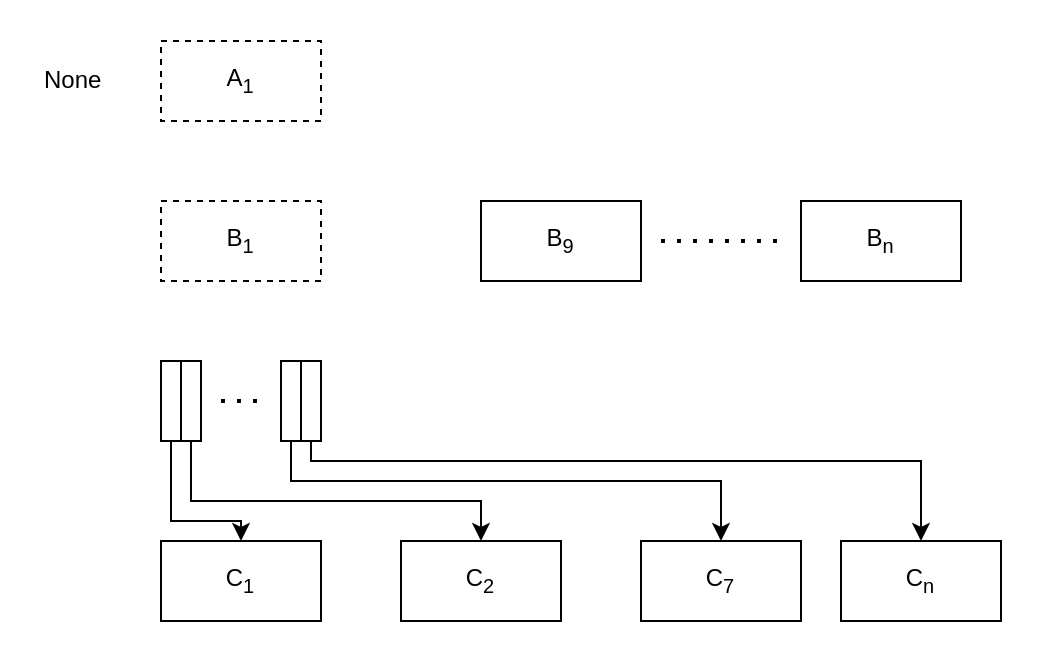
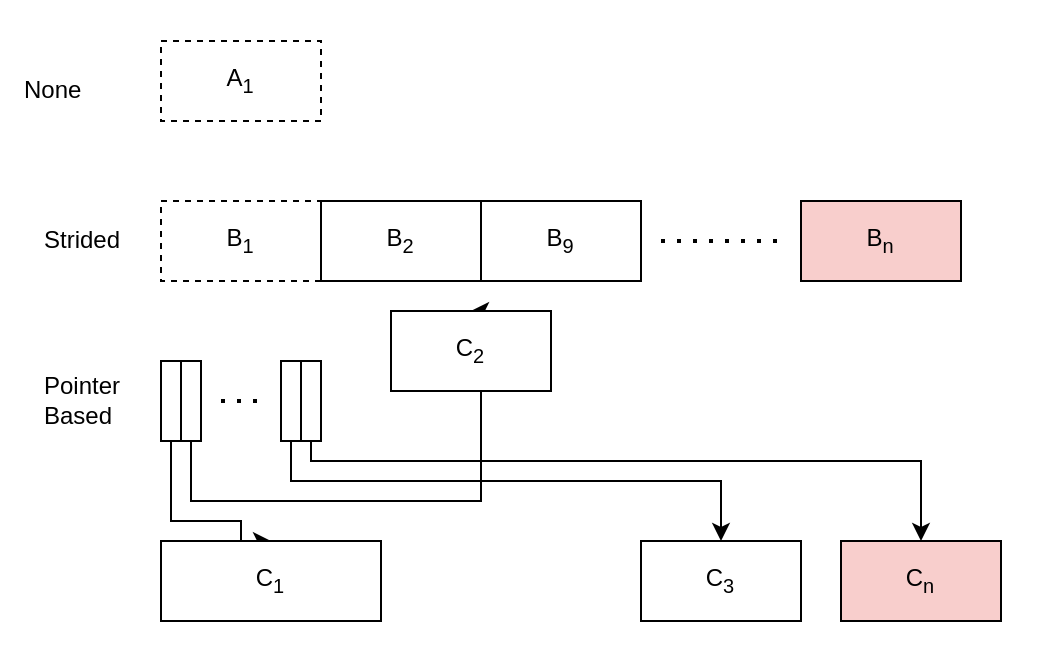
  <mxCell id="0" />
  <mxCell id="1" parent="0" />
  <mxCell id="2" value="A&lt;sub&gt;1&lt;/sub&gt;" style="rounded=0;whiteSpace=wrap;html=1;dashed=1;" vertex="1" parent="1"><mxGeometry x="80" y="20" width="80" height="40" as="geometry" /></mxCell>
  <mxCell id="3" value="B&lt;sub&gt;1&lt;/sub&gt;" style="rounded=0;whiteSpace=wrap;html=1;dashed=1;" vertex="1" parent="1"><mxGeometry x="80" y="100" width="80" height="40" as="geometry" /></mxCell>
+ <mxCell id="4" value="B&lt;sub&gt;2&lt;/sub&gt;" style="rounded=0;whiteSpace=wrap;html=1;" vertex="1" parent="1"><mxGeometry x="160" y="100" width="80" height="40" as="geometry" /></mxCell>
  <mxCell id="5" value="B&lt;sub&gt;9&lt;/sub&gt;" style="rounded=0;whiteSpace=wrap;html=1;" vertex="1" parent="1"><mxGeometry x="240" y="100" width="80" height="40" as="geometry" /></mxCell>
- <mxCell id="6" value="B&lt;sub&gt;n&lt;/sub&gt;" style="rounded=0;whiteSpace=wrap;html=1;" vertex="1" parent="1"><mxGeometry x="400" y="100" width="80" height="40" as="geometry" /></mxCell>
+ <mxCell id="6" value="B&lt;sub&gt;n&lt;/sub&gt;" style="rounded=0;whiteSpace=wrap;html=1;fillColor=#f8cecc;" vertex="1" parent="1"><mxGeometry x="400" y="100" width="80" height="40" as="geometry" /></mxCell>
  <mxCell id="7" value="" style="endArrow=none;dashed=1;html=1;dashPattern=1 3;strokeWidth=2;rounded=0;" edge="1" parent="1"><mxGeometry width="50" height="50" relative="1" as="geometry"><mxPoint x="330" y="120" as="sourcePoint" /><mxPoint x="390" y="120" as="targetPoint" /></mxGeometry></mxCell>
  <mxCell id="8" style="edgeStyle=orthogonalEdgeStyle;rounded=0;orthogonalLoop=1;jettySize=auto;html=1;entryX=0.5;entryY=0;entryDx=0;entryDy=0;" edge="1" parent="1" source="9" target="10"><mxGeometry relative="1" as="geometry"><Array as="points"><mxPoint x="85" y="260" /><mxPoint x="120" y="260" /></Array></mxGeometry></mxCell>
  <mxCell id="9" value="" style="rounded=0;whiteSpace=wrap;html=1;" vertex="1" parent="1"><mxGeometry x="80" y="180" width="10" height="40" as="geometry" /></mxCell>
- <mxCell id="10" value="C&lt;sub&gt;1&lt;/sub&gt;" style="rounded=0;whiteSpace=wrap;html=1;" vertex="1" parent="1"><mxGeometry x="80" y="270" width="80" height="40" as="geometry" /></mxCell>
+ <mxCell id="10" value="C&lt;sub&gt;1&lt;/sub&gt;" style="rounded=0;whiteSpace=wrap;html=1;" vertex="1" parent="1"><mxGeometry x="80" y="270" width="110" height="40" as="geometry" /></mxCell>
  <mxCell id="11" style="edgeStyle=orthogonalEdgeStyle;rounded=0;orthogonalLoop=1;jettySize=auto;html=1;entryX=0.5;entryY=0;entryDx=0;entryDy=0;" edge="1" parent="1" source="12" target="17"><mxGeometry relative="1" as="geometry"><Array as="points"><mxPoint x="95" y="250" /><mxPoint x="240" y="250" /></Array></mxGeometry></mxCell>
  <mxCell id="12" value="" style="rounded=0;whiteSpace=wrap;html=1;" vertex="1" parent="1"><mxGeometry x="90" y="180" width="10" height="40" as="geometry" /></mxCell>
  <mxCell id="13" style="edgeStyle=orthogonalEdgeStyle;rounded=0;orthogonalLoop=1;jettySize=auto;html=1;exitX=0.5;exitY=1;exitDx=0;exitDy=0;entryX=0.5;entryY=0;entryDx=0;entryDy=0;" edge="1" parent="1" source="16" target="18"><mxGeometry relative="1" as="geometry"><mxPoint x="105" y="220" as="sourcePoint" /><Array as="points"><mxPoint x="155" y="230" /><mxPoint x="460" y="230" /></Array></mxGeometry></mxCell>
  <mxCell id="14" style="edgeStyle=orthogonalEdgeStyle;rounded=0;orthogonalLoop=1;jettySize=auto;html=1;exitX=0.5;exitY=1;exitDx=0;exitDy=0;entryX=0.5;entryY=0;entryDx=0;entryDy=0;" edge="1" parent="1" source="15" target="19"><mxGeometry relative="1" as="geometry"><Array as="points"><mxPoint x="145" y="240" /><mxPoint x="360" y="240" /></Array></mxGeometry></mxCell>
  <mxCell id="15" value="" style="rounded=0;whiteSpace=wrap;html=1;" vertex="1" parent="1"><mxGeometry x="140" y="180" width="10" height="40" as="geometry" /></mxCell>
  <mxCell id="16" value="" style="rounded=0;whiteSpace=wrap;html=1;" vertex="1" parent="1"><mxGeometry x="150" y="180" width="10" height="40" as="geometry" /></mxCell>
- <mxCell id="17" value="C&lt;sub&gt;2&lt;/sub&gt;" style="rounded=0;whiteSpace=wrap;html=1;" vertex="1" parent="1"><mxGeometry x="200" y="270" width="80" height="40" as="geometry" /></mxCell>
- <mxCell id="18" value="C&lt;sub&gt;n&lt;/sub&gt;" style="rounded=0;whiteSpace=wrap;html=1;" vertex="1" parent="1"><mxGeometry x="420" y="270" width="80" height="40" as="geometry" /></mxCell>
- <mxCell id="19" value="C&lt;sub&gt;7&lt;/sub&gt;" style="rounded=0;whiteSpace=wrap;html=1;" vertex="1" parent="1"><mxGeometry x="320" y="270" width="80" height="40" as="geometry" /></mxCell>
+ <mxCell id="17" value="C&lt;sub&gt;2&lt;/sub&gt;" style="rounded=0;whiteSpace=wrap;html=1;" vertex="1" parent="1"><mxGeometry x="195" y="155" width="80" height="40" as="geometry" /></mxCell>
+ <mxCell id="18" value="C&lt;sub&gt;n&lt;/sub&gt;" style="rounded=0;whiteSpace=wrap;html=1;fillColor=#f8cecc;" vertex="1" parent="1"><mxGeometry x="420" y="270" width="80" height="40" as="geometry" /></mxCell>
+ <mxCell id="19" value="C&lt;sub&gt;3&lt;/sub&gt;" style="rounded=0;whiteSpace=wrap;html=1;" vertex="1" parent="1"><mxGeometry x="320" y="270" width="80" height="40" as="geometry" /></mxCell>
  <mxCell id="20" value="" style="endArrow=none;dashed=1;html=1;dashPattern=1 3;strokeWidth=2;rounded=0;" edge="1" parent="1"><mxGeometry width="50" height="50" relative="1" as="geometry"><mxPoint x="110" y="200" as="sourcePoint" /><mxPoint x="130" y="200" as="targetPoint" /></mxGeometry></mxCell>
- <mxCell id="21" value="None" style="text;html=1;align=left;verticalAlign=middle;resizable=0;points=[];autosize=1;strokeColor=none;fillColor=none;" vertex="1" parent="1"><mxGeometry x="20" y="25" width="50" height="30" as="geometry" /></mxCell>
+ <mxCell id="21" value="None" style="text;html=1;align=left;verticalAlign=middle;resizable=0;points=[];autosize=1;strokeColor=none;fillColor=none;" vertex="1" parent="1"><mxGeometry x="10" y="30" width="50" height="30" as="geometry" /></mxCell>
+ <mxCell id="22" value="Strided" style="text;html=1;align=left;verticalAlign=middle;resizable=0;points=[];autosize=1;strokeColor=none;fillColor=none;" vertex="1" parent="1"><mxGeometry x="20" y="105" width="60" height="30" as="geometry" /></mxCell>
+ <mxCell id="23" value="&lt;div&gt;Pointer&lt;/div&gt;&lt;div&gt;Based&lt;br&gt;&lt;/div&gt;" style="text;html=1;align=left;verticalAlign=middle;resizable=0;points=[];autosize=1;strokeColor=none;fillColor=none;" vertex="1" parent="1"><mxGeometry x="20" y="180" width="60" height="40" as="geometry" /></mxCell>
